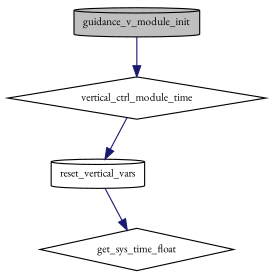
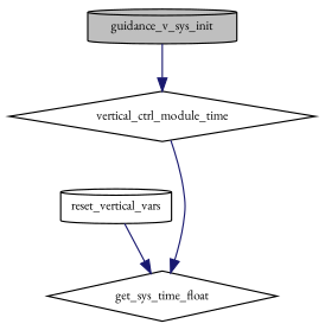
  digraph {
    fontname="EB Garamond"
    rankdir=TB
    node [color=black fillcolor=white fontname="EB Garamond" fontsize=10 shape=cylinder style=filled]
    edge [color=midnightblue fontname="EB Garamond" fontsize=10 labelfontname=FreeSans labelfontsize=10 style=solid]
-   n1 [fillcolor=grey75 fontcolor=black height=0.2 label=guidance_v_module_init width=0.4]
+   n1 [fillcolor=grey75 fontcolor=black height=0.2 label=guidance_v_sys_init width=0.4]
    n2 [height=0.2 label=vertical_ctrl_module_time shape=diamond width=0.4]
    n3 [height=0.2 label=reset_vertical_vars width=0.4]
    n4 [height=0.2 label=get_sys_time_float shape=diamond width=0.4]
    n1 -> n2
-   n2 -> n3
+   n2 -> n4
    n3 -> n4
  }
